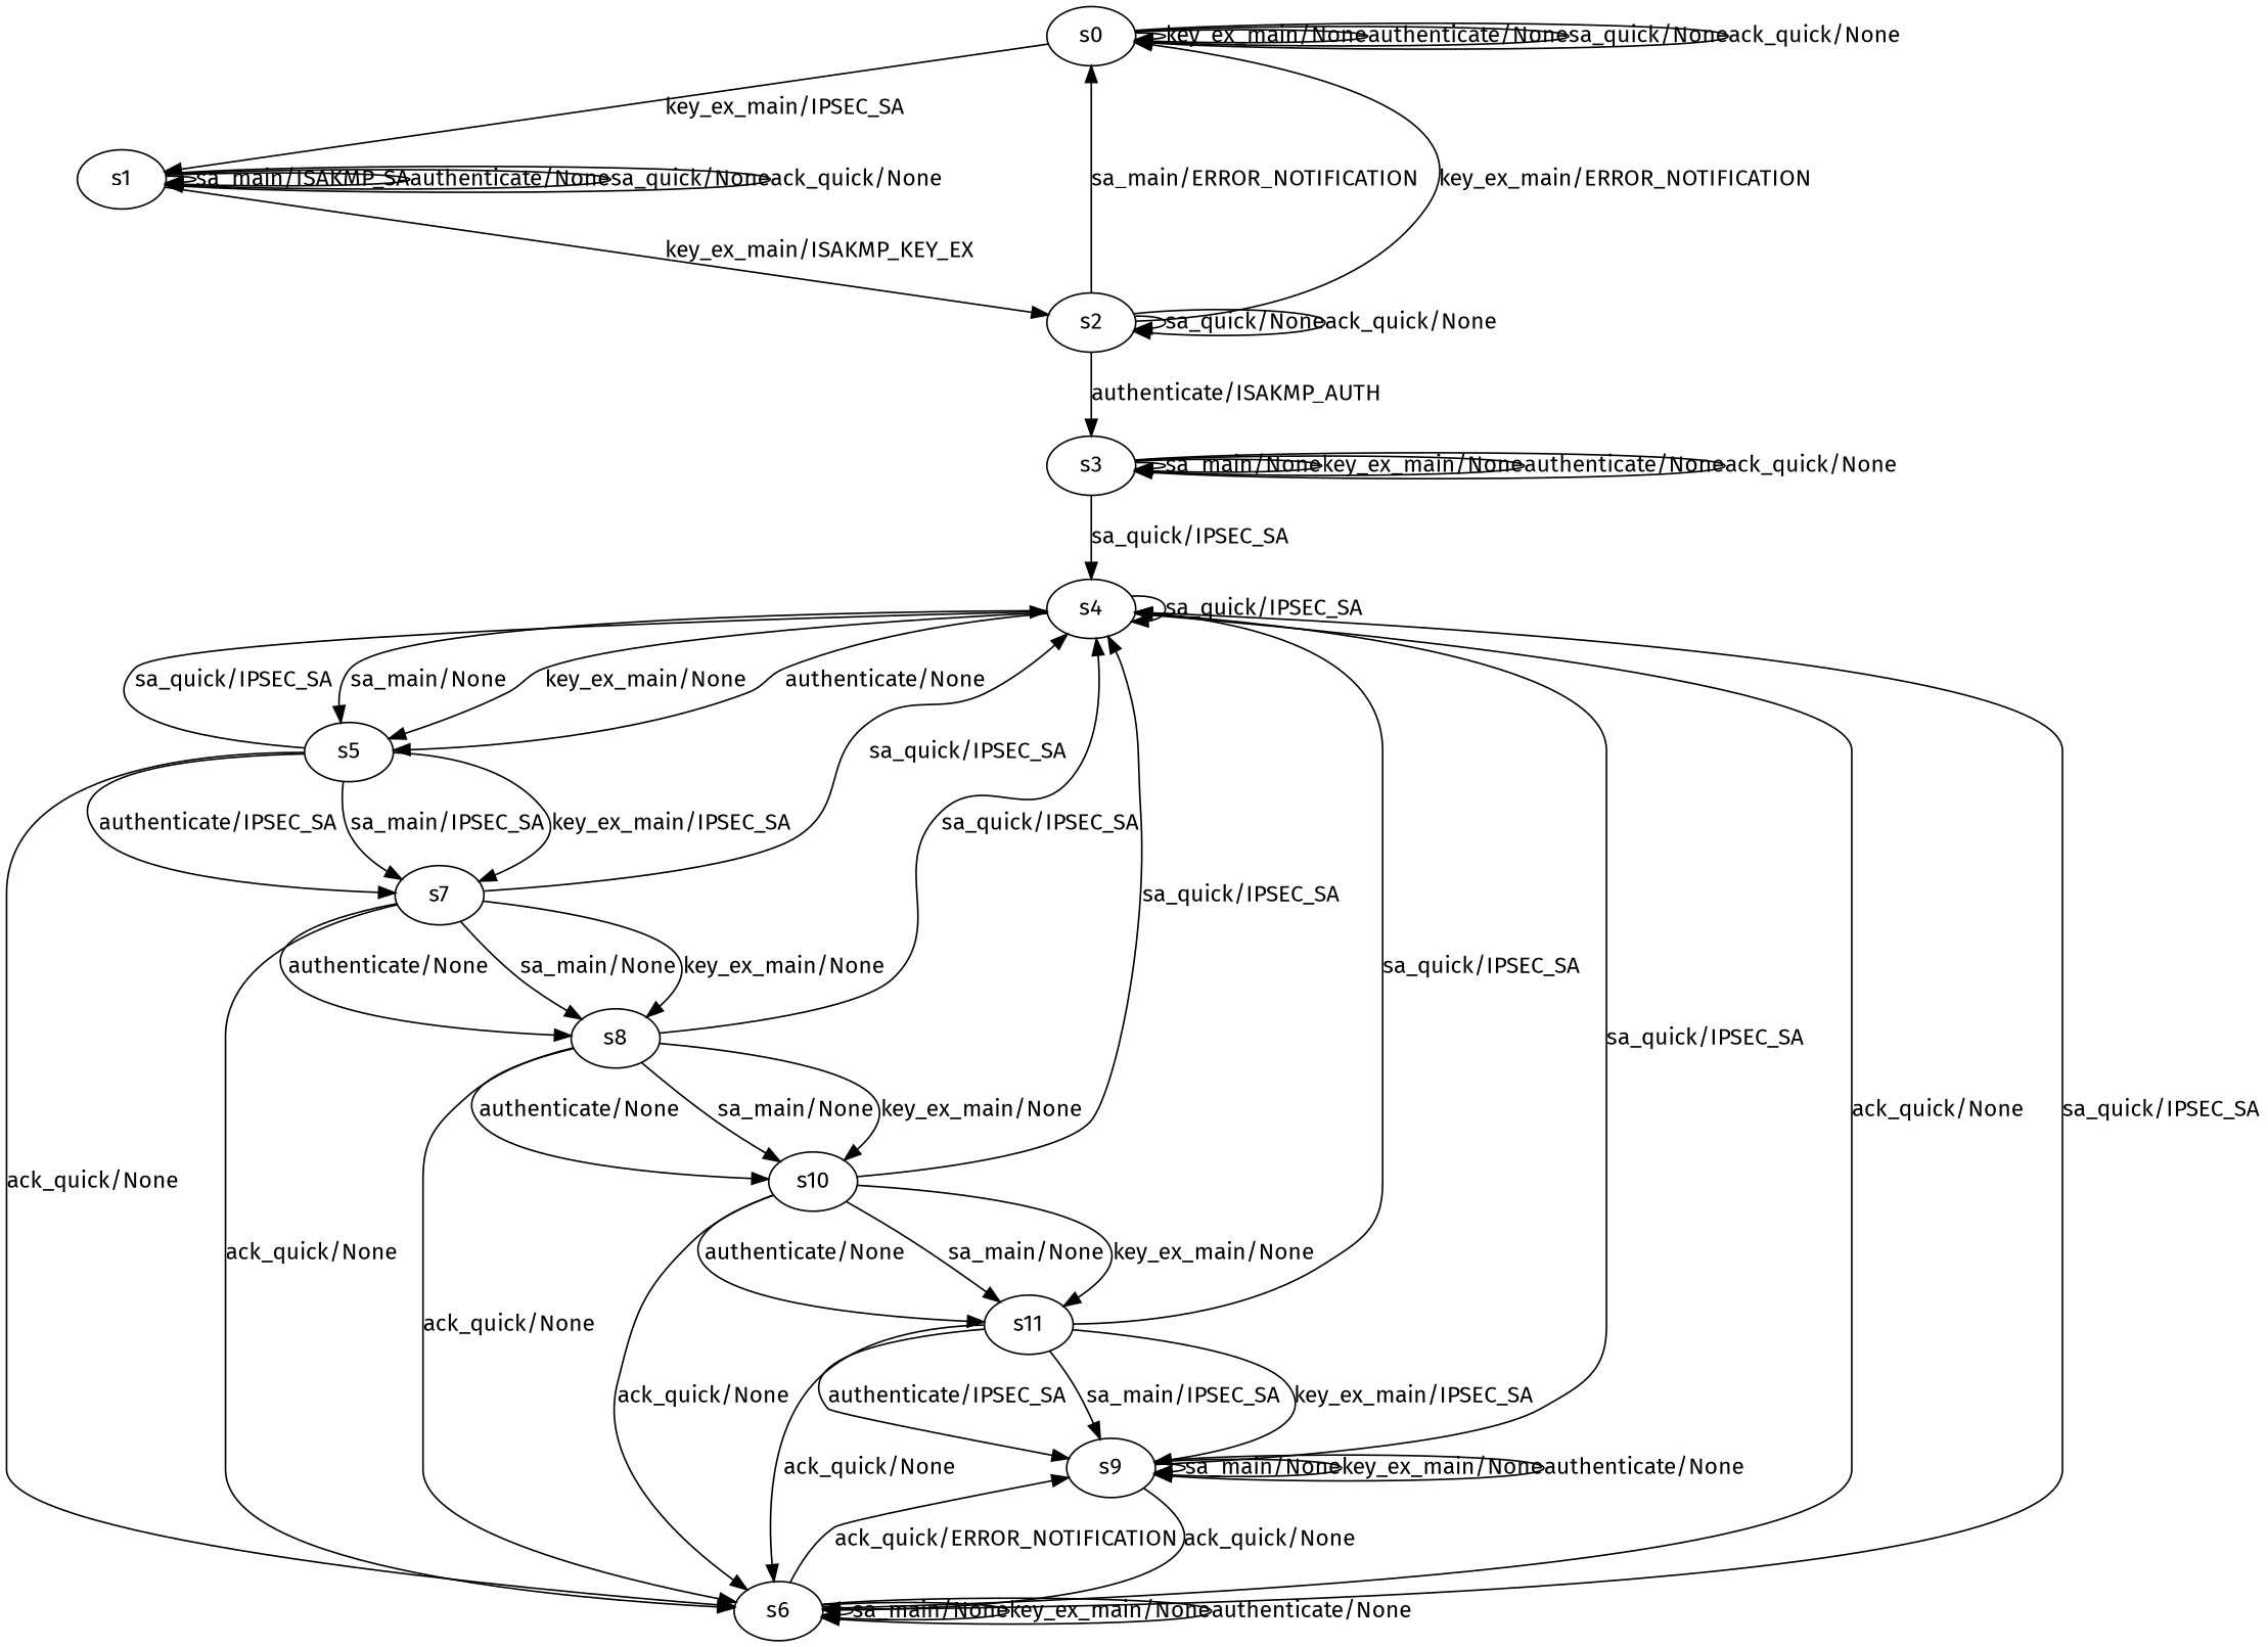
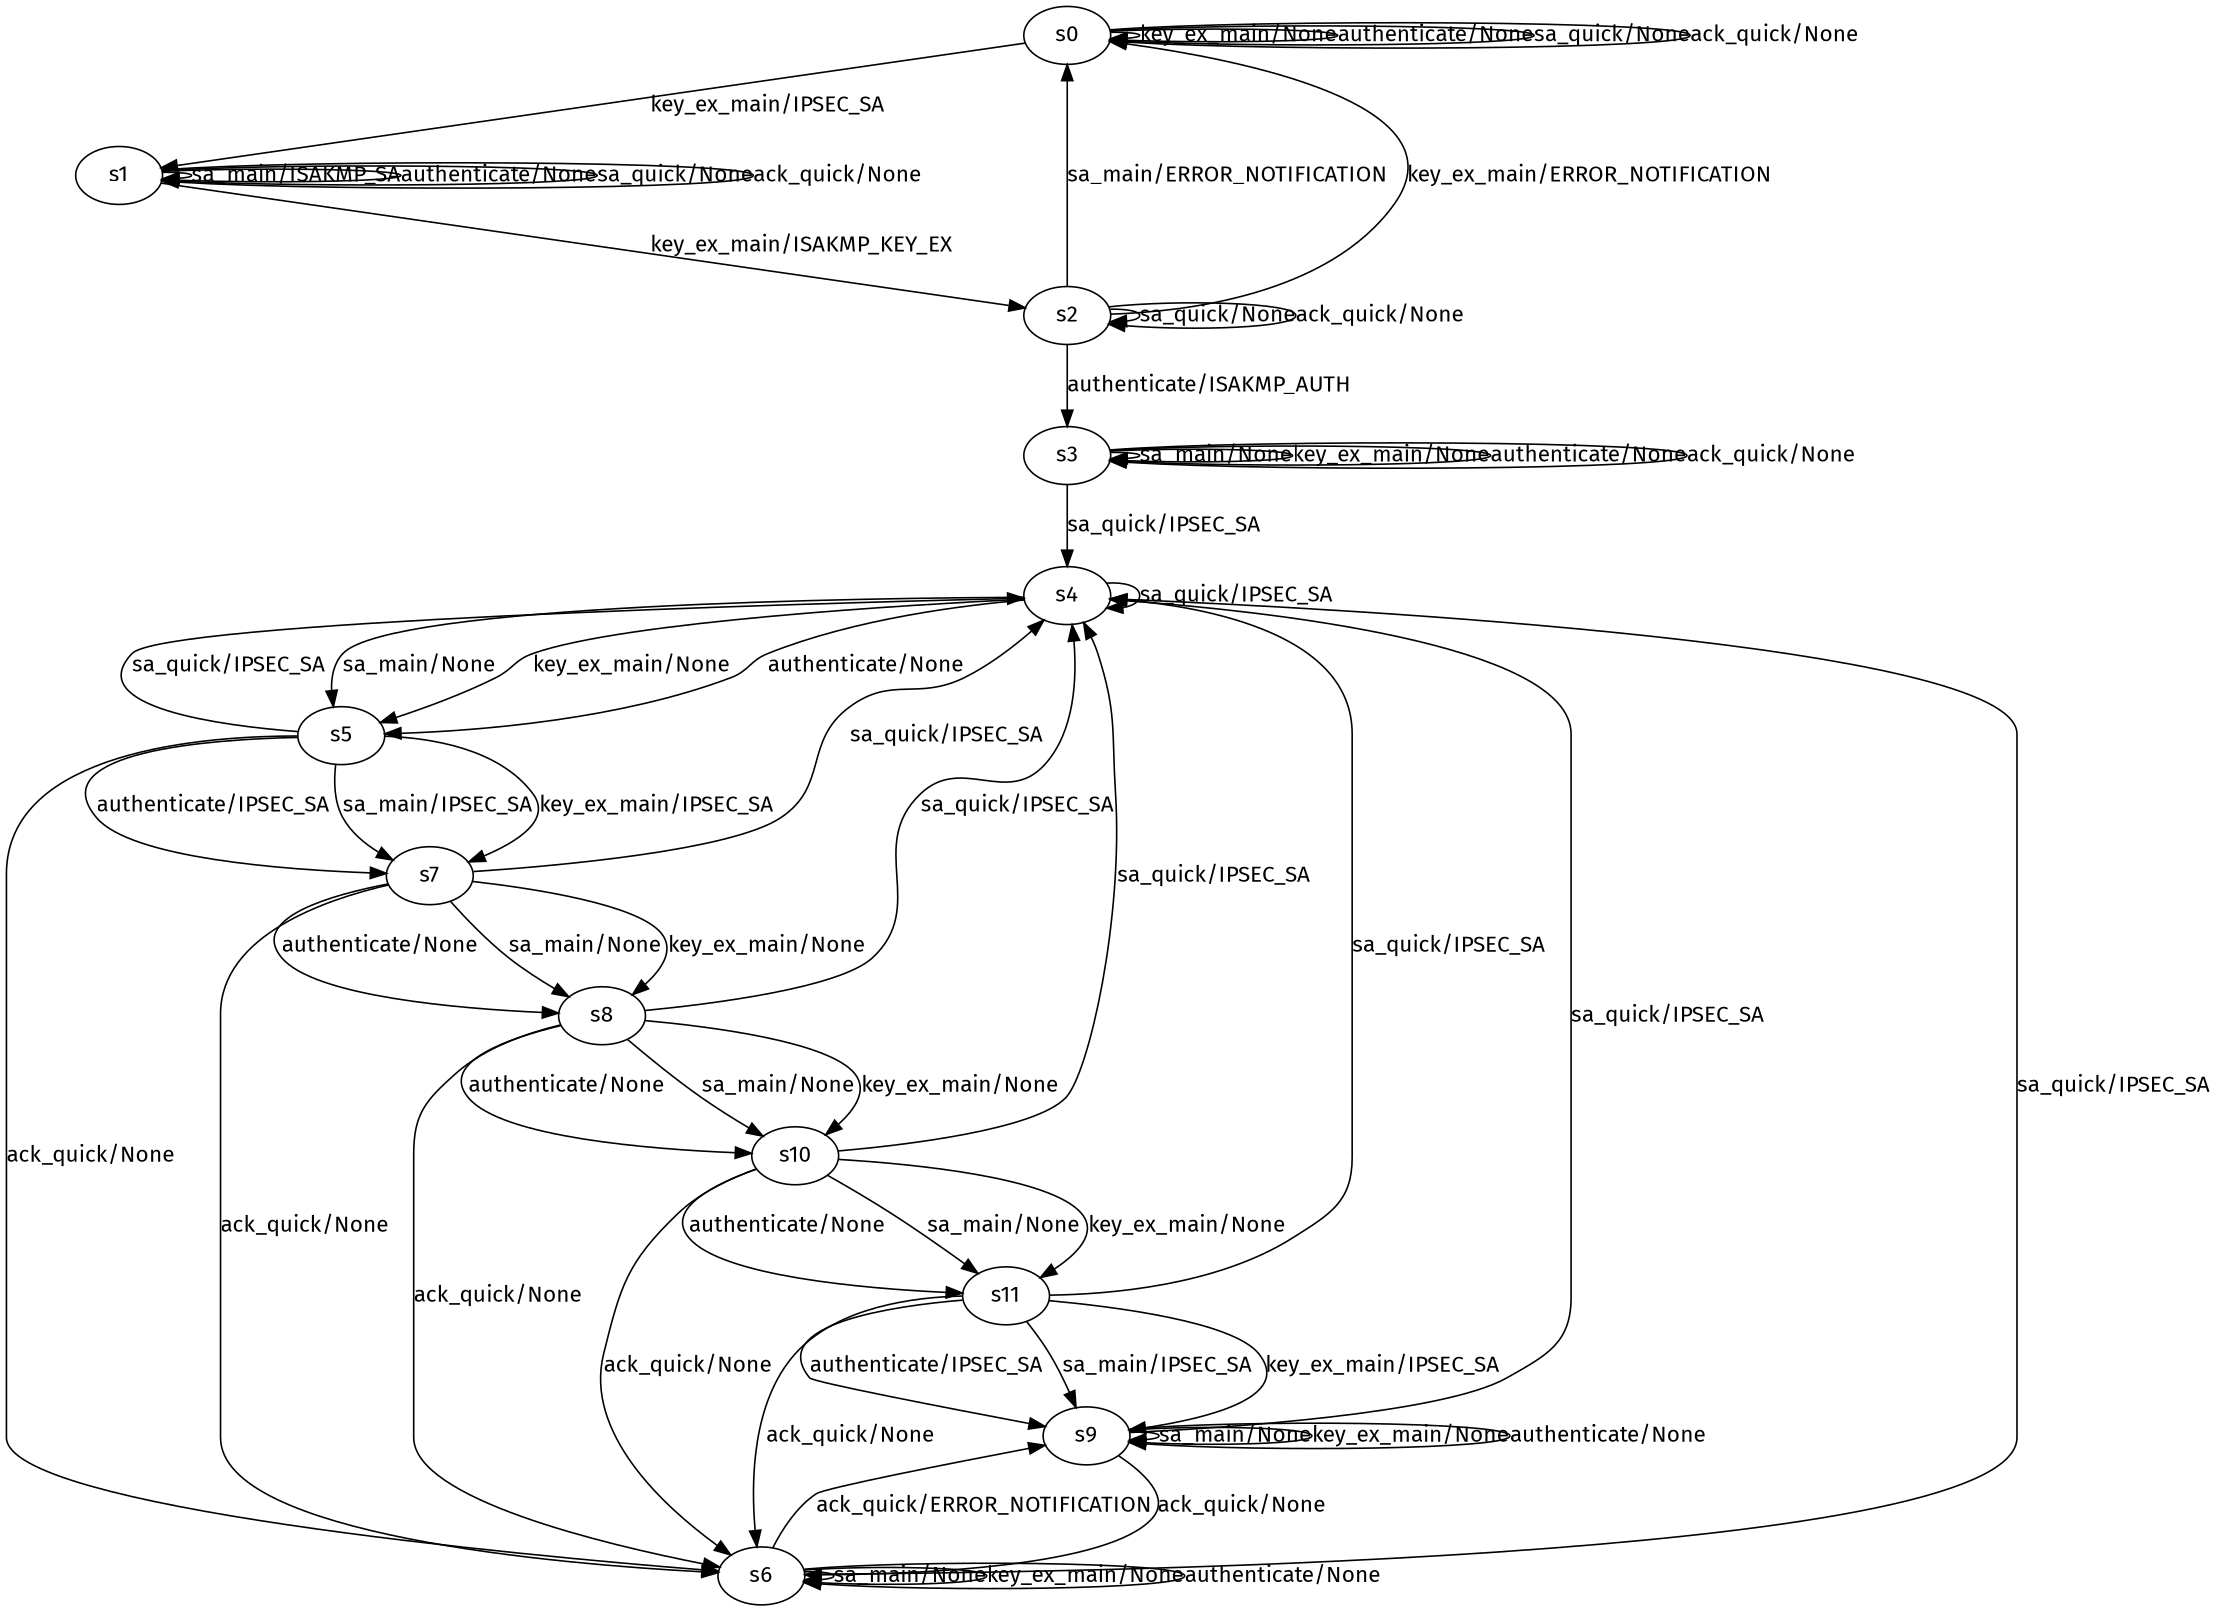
  digraph {
    fontname="Fira Sans"
    node [fontname="Fira Sans"]
    edge [fontname="Fira Sans"]
    n1 [label=s0]
    n2 [label=s1]
    n3 [label=s2]
    n4 [label=s3]
    n5 [label=s4]
    n6 [label=s5]
    n7 [label=s6]
    n8 [label=s7]
    n9 [label=s9]
    n10 [label=s8]
    n11 [label=s10]
    n12 [label=s11]
    n1 -> n1 [label="key_ex_main/None"]
    n1 -> n1 [label="authenticate/None"]
    n1 -> n1 [label="sa_quick/None"]
    n1 -> n1 [label="ack_quick/None"]
    n1 -> n2 [label="key_ex_main/IPSEC_SA"]
    n2 -> n2 [label="sa_main/ISAKMP_SA"]
    n2 -> n2 [label="authenticate/None"]
    n2 -> n2 [label="sa_quick/None"]
    n2 -> n2 [label="ack_quick/None"]
    n2 -> n3 [label="key_ex_main/ISAKMP_KEY_EX"]
    n3 -> n1 [label="sa_main/ERROR_NOTIFICATION"]
    n3 -> n1 [label="key_ex_main/ERROR_NOTIFICATION"]
    n3 -> n3 [label="sa_quick/None"]
    n3 -> n3 [label="ack_quick/None"]
    n3 -> n4 [label="authenticate/ISAKMP_AUTH"]
    n4 -> n4 [label="sa_main/None"]
    n4 -> n4 [label="key_ex_main/None"]
    n4 -> n4 [label="authenticate/None"]
    n4 -> n4 [label="ack_quick/None"]
    n4 -> n5 [label="sa_quick/IPSEC_SA"]
    n5 -> n5 [label="sa_quick/IPSEC_SA"]
    n5 -> n6 [label="sa_main/None"]
    n5 -> n6 [label="key_ex_main/None"]
    n5 -> n6 [label="authenticate/None"]
-   n5 -> n7 [label="ack_quick/None"]
    n6 -> n5 [label="sa_quick/IPSEC_SA"]
    n6 -> n7 [label="ack_quick/None"]
    n6 -> n8 [label="sa_main/IPSEC_SA"]
    n6 -> n8 [label="key_ex_main/IPSEC_SA"]
    n6 -> n8 [label="authenticate/IPSEC_SA"]
    n7 -> n5 [label="sa_quick/IPSEC_SA"]
    n7 -> n7 [label="sa_main/None"]
    n7 -> n7 [label="key_ex_main/None"]
    n7 -> n7 [label="authenticate/None"]
    n7 -> n9 [label="ack_quick/ERROR_NOTIFICATION"]
    n8 -> n5 [label="sa_quick/IPSEC_SA"]
    n8 -> n7 [label="ack_quick/None"]
    n8 -> n10 [label="sa_main/None"]
    n8 -> n10 [label="key_ex_main/None"]
    n8 -> n10 [label="authenticate/None"]
    n9 -> n5 [label="sa_quick/IPSEC_SA"]
    n9 -> n7 [label="ack_quick/None"]
    n9 -> n9 [label="sa_main/None"]
    n9 -> n9 [label="key_ex_main/None"]
    n9 -> n9 [label="authenticate/None"]
    n10 -> n5 [label="sa_quick/IPSEC_SA"]
    n10 -> n7 [label="ack_quick/None"]
    n10 -> n11 [label="sa_main/None"]
    n10 -> n11 [label="key_ex_main/None"]
    n10 -> n11 [label="authenticate/None"]
    n11 -> n5 [label="sa_quick/IPSEC_SA"]
    n11 -> n7 [label="ack_quick/None"]
    n11 -> n12 [label="sa_main/None"]
    n11 -> n12 [label="key_ex_main/None"]
    n11 -> n12 [label="authenticate/None"]
    n12 -> n5 [label="sa_quick/IPSEC_SA"]
    n12 -> n7 [label="ack_quick/None"]
    n12 -> n9 [label="sa_main/IPSEC_SA"]
    n12 -> n9 [label="key_ex_main/IPSEC_SA"]
    n12 -> n9 [label="authenticate/IPSEC_SA"]
  }
